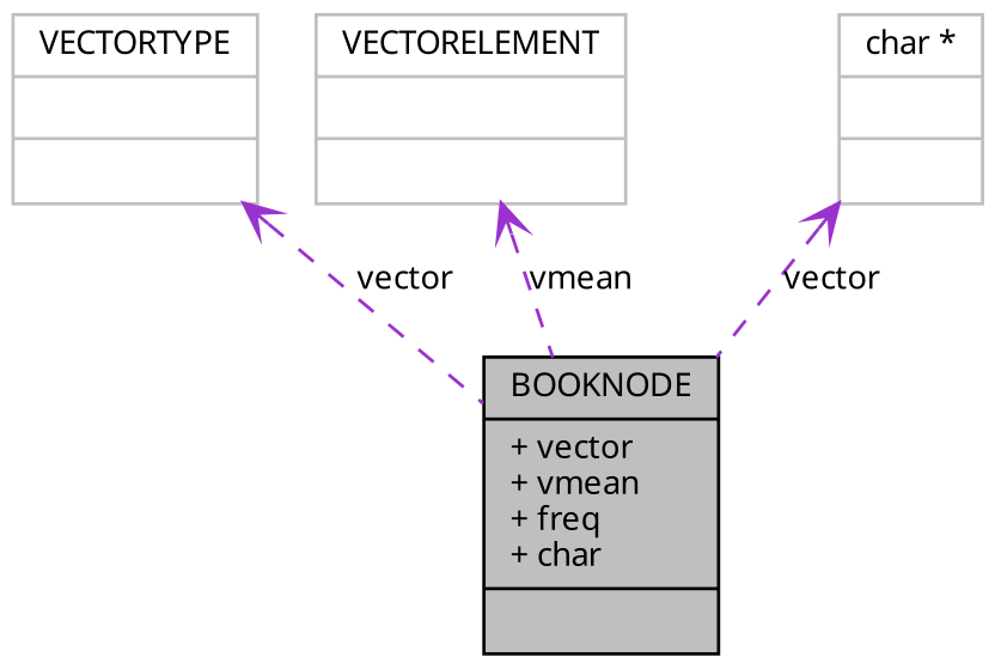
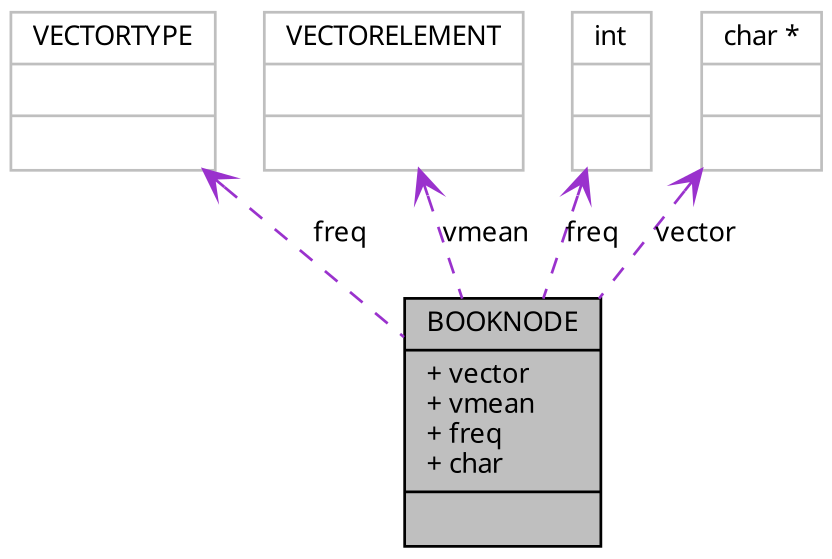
  digraph {
    node [color=grey75 fillcolor=white fontname="FreeSans.ttf" fontsize=10 shape=record style=filled]
    edge [arrowtail=open color=darkorchid3 dir=back fontname="FreeSans.ttf" fontsize=10 labelfontname="FreeSans.ttf" labelfontsize=10 style=dashed]
    n1 [color=black fillcolor=grey75 fontcolor=black height=0.2 label="{BOOKNODE\n|+ vector\l+ vmean\l+ freq\l+ char\l|}" width=0.4]
    n2 [height=0.2 label="{VECTORTYPE\n||}" width=0.4]
    n3 [height=0.2 label="{VECTORELEMENT\n||}" width=0.4]
+   n4 [height=0.2 label="{int\n||}" width=0.4]
    n5 [height=0.2 label="{char *\n||}" width=0.4]
-   n2 -> n1 [label=vector]
+   n2 -> n1 [label=freq]
    n3 -> n1 [label=vmean]
+   n4 -> n1 [label=freq]
    n5 -> n1 [label=vector]
  }
